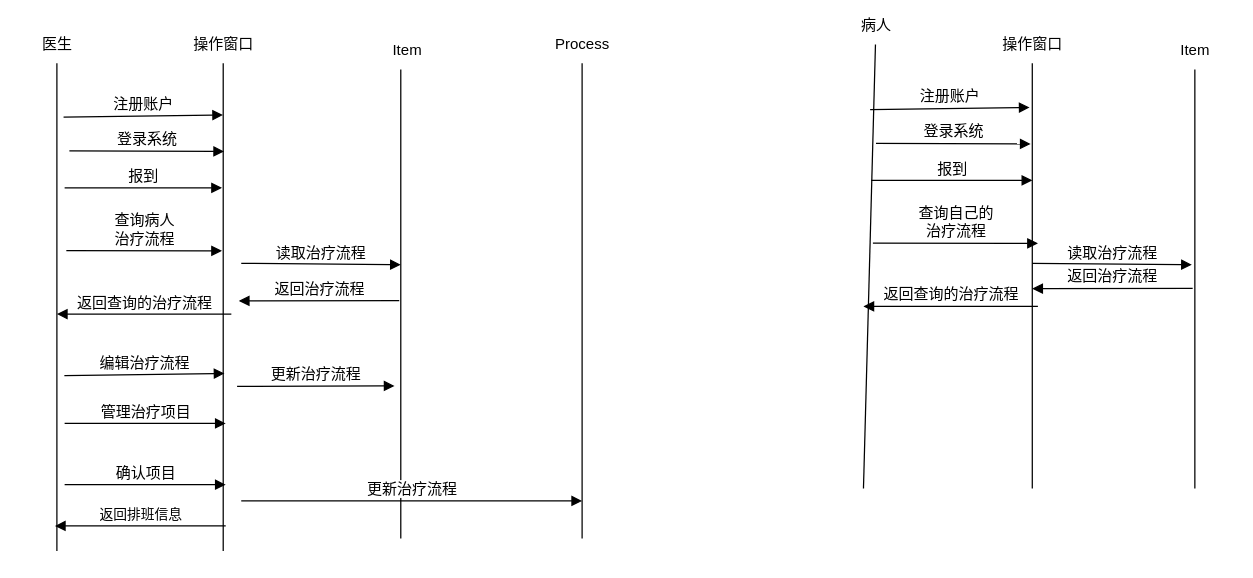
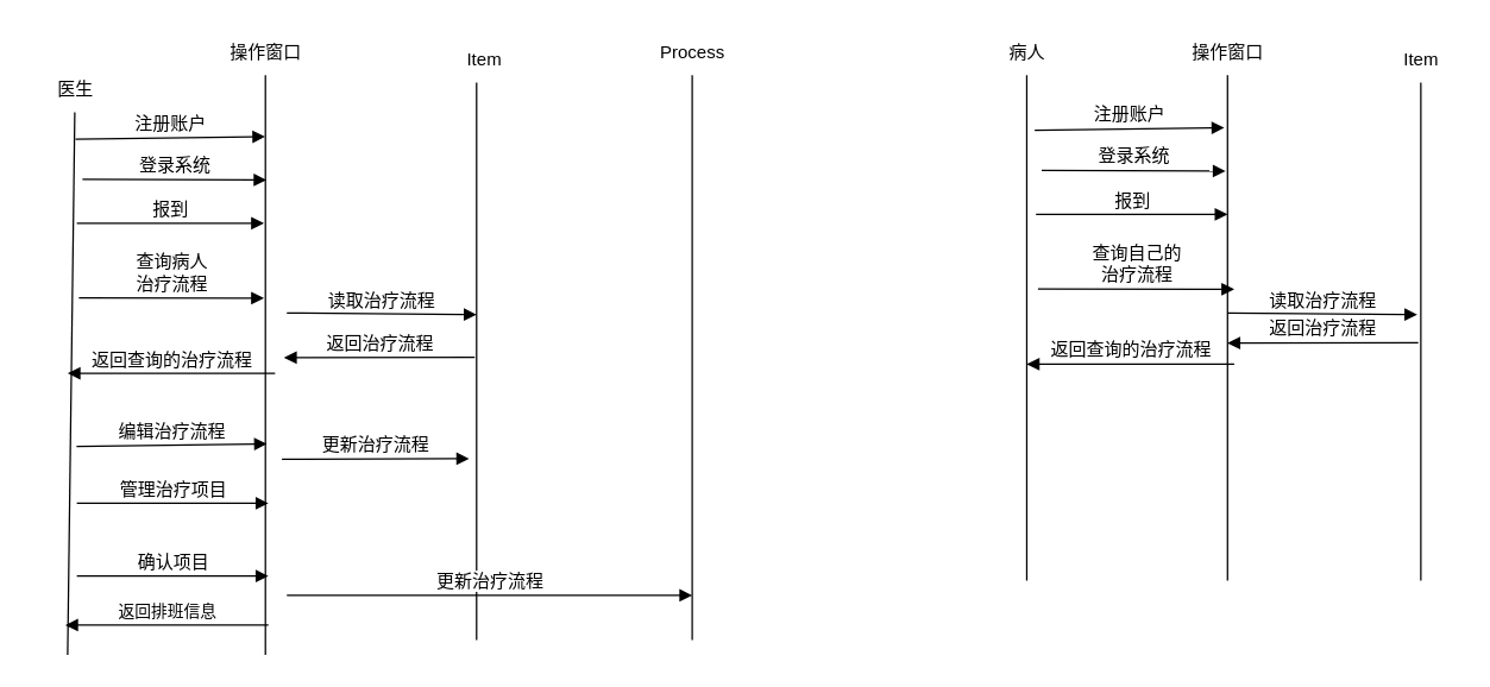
  <mxCell id="0" />
  <mxCell id="1" parent="0" />
  <mxCell id="2" value="&lt;span style=&quot;font-size: 12px; background-color: rgb(255, 255, 255);&quot;&gt;注册账户&lt;/span&gt;" style="html=1;verticalAlign=bottom;endArrow=block;entryX=-0.216;entryY=0.067;entryDx=0;entryDy=0;entryPerimeter=0;exitX=1.034;exitY=0.118;exitDx=0;exitDy=0;exitPerimeter=0;" edge="1" parent="1"><mxGeometry width="80" relative="1" as="geometry"><mxPoint x="50.34" y="92.98" as="sourcePoint" /><mxPoint x="177.84" y="91.34" as="targetPoint" /></mxGeometry></mxCell>
  <mxCell id="3" value="&lt;span style=&quot;font-size: 12px; background-color: rgb(255, 255, 255);&quot;&gt;登录系统&lt;/span&gt;" style="html=1;verticalAlign=bottom;endArrow=block;entryX=-0.132;entryY=0.026;entryDx=0;entryDy=0;entryPerimeter=0;" edge="1" parent="1"><mxGeometry x="0.003" width="80" relative="1" as="geometry"><mxPoint x="55" y="120" as="sourcePoint" /><mxPoint x="178.68" y="120.52" as="targetPoint" /><mxPoint as="offset" /></mxGeometry></mxCell>
  <mxCell id="4" value="&lt;span style=&quot;font-size: 12px; background-color: rgb(255, 255, 255);&quot;&gt;报到&lt;/span&gt;" style="html=1;verticalAlign=bottom;endArrow=block;exitX=1.118;exitY=0.633;exitDx=0;exitDy=0;exitPerimeter=0;" edge="1" parent="1"><mxGeometry x="0.003" width="80" relative="1" as="geometry"><mxPoint x="51.18" y="149.63" as="sourcePoint" /><mxPoint x="177" y="149.63" as="targetPoint" /><mxPoint as="offset" /></mxGeometry></mxCell>
  <mxCell id="5" style="edgeStyle=none;html=1;endArrow=none;endFill=0;" edge="1" parent="1" source="6"><mxGeometry relative="1" as="geometry"><mxPoint x="45" y="440" as="targetPoint" /></mxGeometry></mxCell>
- <mxCell id="6" value="医生" style="text;html=1;align=center;verticalAlign=middle;resizable=0;points=[];autosize=1;strokeColor=none;fillColor=none;" vertex="1" parent="1"><mxGeometry x="20" y="20" width="50" height="30" as="geometry" /></mxCell>
+ <mxCell id="6" value="医生" style="text;html=1;align=center;verticalAlign=middle;resizable=0;points=[];autosize=1;strokeColor=none;fillColor=none;" vertex="1" parent="1"><mxGeometry x="25" y="45" width="50" height="30" as="geometry" /></mxCell>
  <mxCell id="7" value="&lt;span style=&quot;font-size: 12px; background-color: rgb(255, 255, 255);&quot;&gt;查询病人&lt;br&gt;治疗流程&lt;/span&gt;" style="html=1;verticalAlign=bottom;endArrow=block;exitX=1.255;exitY=0.921;exitDx=0;exitDy=0;exitPerimeter=0;" edge="1" parent="1"><mxGeometry x="0.001" width="80" relative="1" as="geometry"><mxPoint x="52.55" y="199.73" as="sourcePoint" /><mxPoint x="177" y="200" as="targetPoint" /><mxPoint as="offset" /><Array as="points"><mxPoint x="175" y="200" /></Array></mxGeometry></mxCell>
  <mxCell id="8" value="&lt;span style=&quot;font-size: 12px; background-color: rgb(255, 255, 255);&quot;&gt;返回查询的治疗流程&lt;/span&gt;" style="html=1;verticalAlign=bottom;endArrow=block;entryX=0.5;entryY=0.011;entryDx=0;entryDy=0;entryPerimeter=0;" edge="1" parent="1"><mxGeometry x="-0.001" width="80" relative="1" as="geometry"><mxPoint x="184.5" y="250.55" as="sourcePoint" /><mxPoint x="45" y="250.55" as="targetPoint" /><mxPoint as="offset" /></mxGeometry></mxCell>
  <mxCell id="9" value="&lt;span style=&quot;font-size: 12px; background-color: rgb(255, 255, 255);&quot;&gt;编辑治疗流程&lt;/span&gt;" style="html=1;verticalAlign=bottom;endArrow=block;entryX=-0.177;entryY=0.253;entryDx=0;entryDy=0;entryPerimeter=0;" edge="1" parent="1"><mxGeometry width="80" relative="1" as="geometry"><mxPoint x="51" y="299.82" as="sourcePoint" /><mxPoint x="179" y="298" as="targetPoint" /></mxGeometry></mxCell>
  <mxCell id="10" value="返回排班信息" style="html=1;verticalAlign=bottom;endArrow=block;exitX=-0.191;exitY=0.21;exitDx=0;exitDy=0;exitPerimeter=0;" edge="1" parent="1"><mxGeometry width="80" relative="1" as="geometry"><mxPoint x="180" y="420" as="sourcePoint" /><mxPoint x="43.42" y="420" as="targetPoint" /></mxGeometry></mxCell>
  <mxCell id="11" value="&lt;span style=&quot;font-size: 12px; background-color: rgb(255, 255, 255);&quot;&gt;更新治疗流程&lt;/span&gt;" style="html=1;verticalAlign=bottom;endArrow=block;exitX=0.91;exitY=0.313;exitDx=0;exitDy=0;exitPerimeter=0;" edge="1" parent="1"><mxGeometry x="0.005" width="80" relative="1" as="geometry"><mxPoint x="189.1" y="308.329" as="sourcePoint" /><mxPoint x="315" y="308" as="targetPoint" /><mxPoint as="offset" /></mxGeometry></mxCell>
  <mxCell id="12" value="&lt;span style=&quot;font-size: 12px; background-color: rgb(255, 255, 255);&quot;&gt;注册账户&lt;/span&gt;" style="html=1;verticalAlign=bottom;endArrow=block;entryX=-0.216;entryY=0.067;entryDx=0;entryDy=0;entryPerimeter=0;exitX=1.034;exitY=0.118;exitDx=0;exitDy=0;exitPerimeter=0;" edge="1" parent="1"><mxGeometry width="80" relative="1" as="geometry"><mxPoint x="695.34" y="86.98" as="sourcePoint" /><mxPoint x="822.84" y="85.34" as="targetPoint" /></mxGeometry></mxCell>
  <mxCell id="13" value="&lt;span style=&quot;font-size: 12px; background-color: rgb(255, 255, 255);&quot;&gt;登录系统&lt;/span&gt;" style="html=1;verticalAlign=bottom;endArrow=block;entryX=-0.132;entryY=0.026;entryDx=0;entryDy=0;entryPerimeter=0;" edge="1" parent="1"><mxGeometry x="0.003" width="80" relative="1" as="geometry"><mxPoint x="700" y="114" as="sourcePoint" /><mxPoint x="823.68" y="114.52" as="targetPoint" /><mxPoint as="offset" /></mxGeometry></mxCell>
  <mxCell id="14" value="&lt;span style=&quot;font-size: 12px; background-color: rgb(255, 255, 255);&quot;&gt;报到&lt;/span&gt;" style="html=1;verticalAlign=bottom;endArrow=block;exitX=1.118;exitY=0.633;exitDx=0;exitDy=0;exitPerimeter=0;" edge="1" parent="1"><mxGeometry x="0.003" width="80" relative="1" as="geometry"><mxPoint x="696.18" y="143.63" as="sourcePoint" /><mxPoint x="825" y="143.63" as="targetPoint" /><mxPoint as="offset" /></mxGeometry></mxCell>
  <mxCell id="15" value="&lt;span style=&quot;font-size: 12px; background-color: rgb(255, 255, 255);&quot;&gt;查询自己的&lt;br&gt;治疗流程&lt;/span&gt;" style="html=1;verticalAlign=bottom;endArrow=block;exitX=1.255;exitY=0.921;exitDx=0;exitDy=0;exitPerimeter=0;" edge="1" parent="1"><mxGeometry x="0.001" width="80" relative="1" as="geometry"><mxPoint x="697.55" y="193.73" as="sourcePoint" /><mxPoint x="829.5" y="194" as="targetPoint" /><mxPoint as="offset" /><Array as="points"><mxPoint x="820" y="194" /></Array></mxGeometry></mxCell>
  <mxCell id="16" value="&lt;span style=&quot;font-size: 12px; background-color: rgb(255, 255, 255);&quot;&gt;返回查询的治疗流程&lt;/span&gt;" style="html=1;verticalAlign=bottom;endArrow=block;entryX=0.5;entryY=0.011;entryDx=0;entryDy=0;entryPerimeter=0;" edge="1" parent="1"><mxGeometry x="-0.001" width="80" relative="1" as="geometry"><mxPoint x="829.5" y="244.44" as="sourcePoint" /><mxPoint x="690" y="244.44" as="targetPoint" /><mxPoint as="offset" /></mxGeometry></mxCell>
  <mxCell id="17" style="edgeStyle=none;html=1;endArrow=none;endFill=0;" edge="1" parent="1" source="18"><mxGeometry relative="1" as="geometry"><mxPoint x="178" y="440" as="targetPoint" /></mxGeometry></mxCell>
  <mxCell id="18" value="&lt;span style=&quot;&quot;&gt;操作窗口&lt;/span&gt;" style="text;html=1;align=center;verticalAlign=middle;resizable=0;points=[];autosize=1;strokeColor=none;fillColor=none;" vertex="1" parent="1"><mxGeometry x="143" y="20" width="70" height="30" as="geometry" /></mxCell>
  <mxCell id="19" style="edgeStyle=none;html=1;endArrow=none;endFill=0;" edge="1" parent="1" source="20"><mxGeometry relative="1" as="geometry"><mxPoint x="465" y="430" as="targetPoint" /></mxGeometry></mxCell>
  <mxCell id="20" value="&lt;span style=&quot;&quot;&gt;Process&lt;/span&gt;" style="text;html=1;align=center;verticalAlign=middle;resizable=0;points=[];autosize=1;strokeColor=none;fillColor=none;" vertex="1" parent="1"><mxGeometry x="430" y="20" width="70" height="30" as="geometry" /></mxCell>
  <mxCell id="21" style="edgeStyle=none;html=1;endArrow=none;endFill=0;" edge="1" parent="1"><mxGeometry relative="1" as="geometry"><mxPoint x="320" y="430" as="targetPoint" /><mxPoint x="320" y="55" as="sourcePoint" /></mxGeometry></mxCell>
  <mxCell id="22" value="Item" style="text;html=1;align=center;verticalAlign=middle;resizable=0;points=[];autosize=1;strokeColor=none;fillColor=none;" vertex="1" parent="1"><mxGeometry x="300" y="25" width="50" height="30" as="geometry" /></mxCell>
  <mxCell id="23" value="&lt;span style=&quot;font-size: 12px; background-color: rgb(255, 255, 255);&quot;&gt;管理治疗项目&lt;/span&gt;" style="html=1;verticalAlign=bottom;endArrow=block;exitX=1.118;exitY=0.633;exitDx=0;exitDy=0;exitPerimeter=0;" edge="1" parent="1"><mxGeometry x="0.006" width="80" relative="1" as="geometry"><mxPoint x="51.18" y="338" as="sourcePoint" /><mxPoint x="180" y="338" as="targetPoint" /><mxPoint as="offset" /></mxGeometry></mxCell>
  <mxCell id="24" value="&lt;span style=&quot;font-size: 12px; background-color: rgb(255, 255, 255);&quot;&gt;确认项目&lt;/span&gt;" style="html=1;verticalAlign=bottom;endArrow=block;exitX=1.118;exitY=0.633;exitDx=0;exitDy=0;exitPerimeter=0;" edge="1" parent="1"><mxGeometry x="0.006" width="80" relative="1" as="geometry"><mxPoint x="51.18" y="387" as="sourcePoint" /><mxPoint x="180" y="387" as="targetPoint" /><mxPoint as="offset" /></mxGeometry></mxCell>
  <mxCell id="25" value="&lt;span style=&quot;font-size: 12px; background-color: rgb(255, 255, 255);&quot;&gt;读取治疗流程&lt;/span&gt;" style="html=1;verticalAlign=bottom;endArrow=block;entryX=-0.331;entryY=0.157;entryDx=0;entryDy=0;entryPerimeter=0;exitX=0.91;exitY=0.313;exitDx=0;exitDy=0;exitPerimeter=0;" edge="1" parent="1"><mxGeometry x="0.005" width="80" relative="1" as="geometry"><mxPoint x="192.41" y="209.999" as="sourcePoint" /><mxPoint x="320" y="211.09" as="targetPoint" /><mxPoint as="offset" /></mxGeometry></mxCell>
  <mxCell id="26" value="&lt;span style=&quot;font-size: 12px; background-color: rgb(255, 255, 255);&quot;&gt;返回治疗流程&lt;/span&gt;" style="html=1;verticalAlign=bottom;endArrow=block;entryX=0.5;entryY=0.011;entryDx=0;entryDy=0;entryPerimeter=0;exitX=-0.124;exitY=0.663;exitDx=0;exitDy=0;exitPerimeter=0;" edge="1" parent="1"><mxGeometry width="80" relative="1" as="geometry"><mxPoint x="318.76" y="239.78" as="sourcePoint" /><mxPoint x="190.5" y="240" as="targetPoint" /></mxGeometry></mxCell>
  <mxCell id="27" value="&lt;span style=&quot;font-size: 12px; background-color: rgb(255, 255, 255);&quot;&gt;更新治疗流程&lt;/span&gt;" style="html=1;verticalAlign=bottom;endArrow=block;exitX=0.91;exitY=0.313;exitDx=0;exitDy=0;exitPerimeter=0;" edge="1" parent="1"><mxGeometry x="0.005" width="80" relative="1" as="geometry"><mxPoint x="192.41" y="399.999" as="sourcePoint" /><mxPoint x="465" y="400" as="targetPoint" /><mxPoint as="offset" /></mxGeometry></mxCell>
  <mxCell id="28" style="edgeStyle=none;html=1;endArrow=none;endFill=0;" edge="1" parent="1" source="29"><mxGeometry relative="1" as="geometry"><mxPoint x="690" y="390" as="targetPoint" /></mxGeometry></mxCell>
- <mxCell id="29" value="病人" style="text;html=1;align=center;verticalAlign=middle;resizable=0;points=[];autosize=1;strokeColor=none;fillColor=none;" vertex="1" parent="1"><mxGeometry x="675" y="5" width="50" height="30" as="geometry" /></mxCell>
+ <mxCell id="29" value="病人" style="text;html=1;align=center;verticalAlign=middle;resizable=0;points=[];autosize=1;strokeColor=none;fillColor=none;" vertex="1" parent="1"><mxGeometry x="665" y="20" width="50" height="30" as="geometry" /></mxCell>
  <mxCell id="30" style="edgeStyle=none;html=1;endArrow=none;endFill=0;" edge="1" parent="1" source="31"><mxGeometry relative="1" as="geometry"><mxPoint x="825" y="390" as="targetPoint" /></mxGeometry></mxCell>
  <mxCell id="31" value="操作窗口" style="text;html=1;align=center;verticalAlign=middle;resizable=0;points=[];autosize=1;strokeColor=none;fillColor=none;" vertex="1" parent="1"><mxGeometry x="790" y="20" width="70" height="30" as="geometry" /></mxCell>
  <mxCell id="32" style="edgeStyle=none;html=1;endArrow=none;endFill=0;" edge="1" parent="1" source="33"><mxGeometry relative="1" as="geometry"><mxPoint x="955" y="390" as="targetPoint" /></mxGeometry></mxCell>
  <mxCell id="33" value="Item" style="text;html=1;align=center;verticalAlign=middle;resizable=0;points=[];autosize=1;strokeColor=none;fillColor=none;" vertex="1" parent="1"><mxGeometry x="930" y="25" width="50" height="30" as="geometry" /></mxCell>
  <mxCell id="34" value="&lt;span style=&quot;font-size: 12px; background-color: rgb(255, 255, 255);&quot;&gt;读取治疗流程&lt;/span&gt;" style="html=1;verticalAlign=bottom;endArrow=block;entryX=-0.331;entryY=0.157;entryDx=0;entryDy=0;entryPerimeter=0;exitX=0.91;exitY=0.313;exitDx=0;exitDy=0;exitPerimeter=0;" edge="1" parent="1"><mxGeometry x="0.005" width="80" relative="1" as="geometry"><mxPoint x="825" y="209.999" as="sourcePoint" /><mxPoint x="952.59" y="211.09" as="targetPoint" /><mxPoint as="offset" /></mxGeometry></mxCell>
  <mxCell id="35" value="&lt;span style=&quot;font-size: 12px; background-color: rgb(255, 255, 255);&quot;&gt;返回治疗流程&lt;/span&gt;" style="html=1;verticalAlign=bottom;endArrow=block;entryX=0.5;entryY=0.011;entryDx=0;entryDy=0;entryPerimeter=0;exitX=-0.124;exitY=0.663;exitDx=0;exitDy=0;exitPerimeter=0;" edge="1" parent="1"><mxGeometry width="80" relative="1" as="geometry"><mxPoint x="953.26" y="230" as="sourcePoint" /><mxPoint x="825" y="230.22" as="targetPoint" /></mxGeometry></mxCell>
